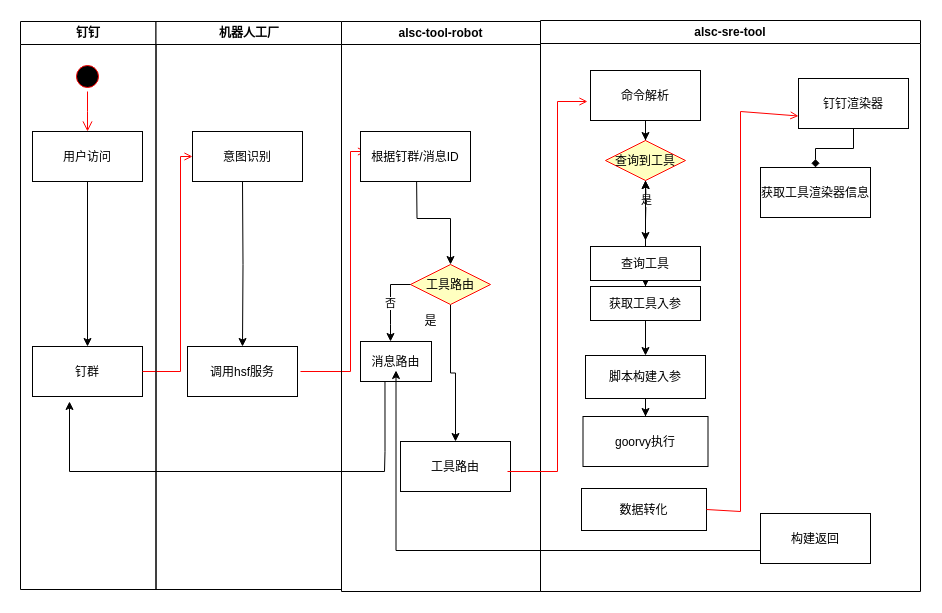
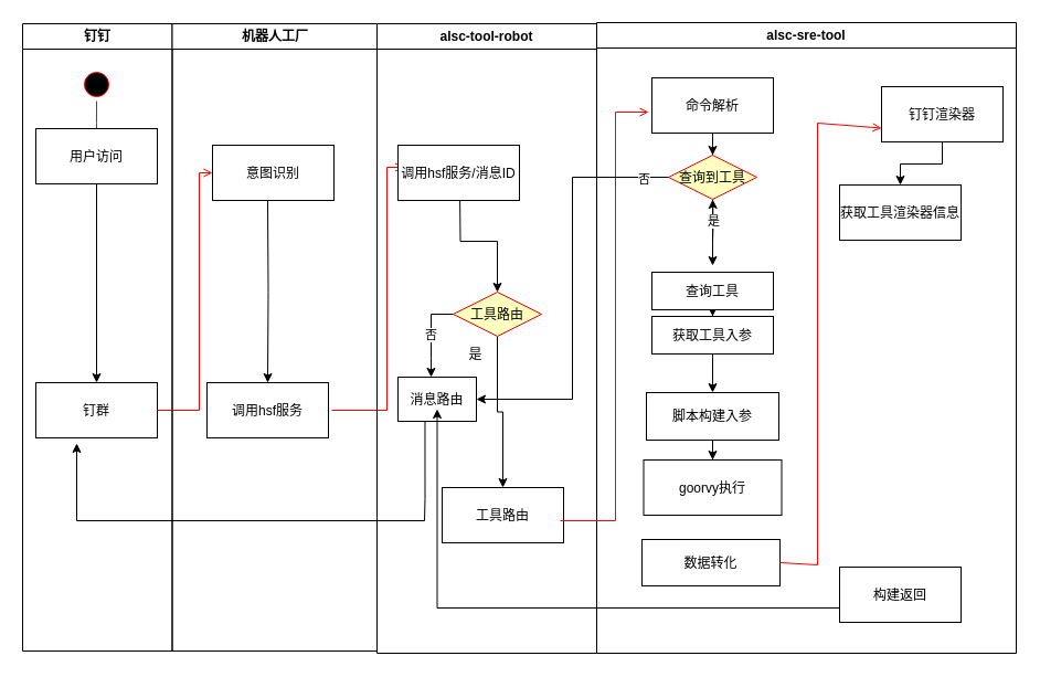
  <mxCell id="0" />
  <mxCell id="1" parent="0" />
  <mxCell id="2" value="钉钉" style="swimlane;whiteSpace=wrap" parent="1" vertex="1"><mxGeometry x="20" y="21" width="135.5" height="568" as="geometry" /></mxCell>
  <mxCell id="3" value="" style="ellipse;shape=startState;fillColor=#000000;strokeColor=#ff0000;" parent="2" vertex="1"><mxGeometry x="52" y="40" width="30" height="30" as="geometry" /></mxCell>
  <mxCell id="4" value="" style="edgeStyle=elbowEdgeStyle;elbow=horizontal;verticalAlign=bottom;endArrow=open;endSize=8;strokeColor=#FF0000;endFill=1;rounded=0" parent="2" source="3" edge="1"><mxGeometry x="52" y="40" as="geometry"><mxPoint x="67" y="110" as="targetPoint" /></mxGeometry></mxCell>
  <mxCell id="5" style="edgeStyle=orthogonalEdgeStyle;rounded=0;orthogonalLoop=1;jettySize=auto;html=1;" edge="1" parent="2" source="6" target="7"><mxGeometry relative="1" as="geometry" /></mxCell>
- <mxCell id="6" value="用户访问" style="" parent="2" vertex="1"><mxGeometry x="12" y="110" width="110" height="50" as="geometry" /></mxCell>
+ <mxCell id="6" value="用户访问" style="" parent="2" vertex="1"><mxGeometry x="12" y="95" width="110" height="50" as="geometry" /></mxCell>
  <mxCell id="7" value="钉群" style="" parent="2" vertex="1"><mxGeometry x="12" y="325" width="110" height="50" as="geometry" /></mxCell>
  <mxCell id="8" value="alsc-tool-robot" style="swimlane;whiteSpace=wrap" parent="1" vertex="1"><mxGeometry x="341" y="21" width="199" height="570" as="geometry" /></mxCell>
  <mxCell id="9" style="edgeStyle=orthogonalEdgeStyle;rounded=0;orthogonalLoop=1;jettySize=auto;html=1;entryX=0.5;entryY=0;entryDx=0;entryDy=0;" edge="1" parent="8" target="12"><mxGeometry relative="1" as="geometry"><mxPoint x="75" y="150" as="sourcePoint" /></mxGeometry></mxCell>
  <mxCell id="10" value="工具路由" style="" vertex="1" parent="8"><mxGeometry x="59" y="420" width="110" height="50" as="geometry" /></mxCell>
  <mxCell id="11" value="" style="edgeStyle=orthogonalEdgeStyle;rounded=0;orthogonalLoop=1;jettySize=auto;html=1;" edge="1" parent="8" source="12" target="10"><mxGeometry relative="1" as="geometry" /></mxCell>
  <mxCell id="12" value="工具路由" style="rhombus;fillColor=#ffffc0;strokeColor=#ff0000;" vertex="1" parent="8"><mxGeometry x="69" y="243" width="80" height="40" as="geometry" /></mxCell>
  <mxCell id="13" value="否" style="edgeStyle=orthogonalEdgeStyle;rounded=0;orthogonalLoop=1;jettySize=auto;html=1;" edge="1" parent="8" source="12"><mxGeometry relative="1" as="geometry"><mxPoint x="49" y="320" as="targetPoint" /></mxGeometry></mxCell>
  <mxCell id="14" value="消息路由" style="" vertex="1" parent="8"><mxGeometry x="19" y="320" width="71" height="40" as="geometry" /></mxCell>
  <mxCell id="15" value="" style="endArrow=open;strokeColor=#FF0000;endFill=1;rounded=0;entryX=0;entryY=0.5;entryDx=0;entryDy=0;" parent="1" source="7" target="18" edge="1"><mxGeometry relative="1" as="geometry"><Array as="points"><mxPoint x="180" y="371" /><mxPoint x="180" y="156" /></Array></mxGeometry></mxCell>
  <mxCell id="16" value="" style="endArrow=open;strokeColor=#FF0000;endFill=1;rounded=0;entryX=0;entryY=0.5;entryDx=0;entryDy=0;" edge="1" parent="1"><mxGeometry relative="1" as="geometry"><mxPoint x="300" y="371" as="sourcePoint" /><mxPoint x="365.5" y="151" as="targetPoint" /><Array as="points"><mxPoint x="350" y="371" /><mxPoint x="350" y="151" /></Array></mxGeometry></mxCell>
  <mxCell id="17" value="机器人工厂" style="swimlane;whiteSpace=wrap" vertex="1" parent="1"><mxGeometry x="155.5" y="21" width="185.5" height="568" as="geometry" /></mxCell>
  <mxCell id="18" value="意图识别" style="" vertex="1" parent="17"><mxGeometry x="36.5" y="110" width="110" height="50" as="geometry" /></mxCell>
  <mxCell id="19" style="edgeStyle=orthogonalEdgeStyle;rounded=0;orthogonalLoop=1;jettySize=auto;html=1;" edge="1" parent="17" target="20"><mxGeometry relative="1" as="geometry"><mxPoint x="86.5" y="160" as="sourcePoint" /></mxGeometry></mxCell>
  <mxCell id="20" value="调用hsf服务" style="" vertex="1" parent="17"><mxGeometry x="31.5" y="325" width="110" height="50" as="geometry" /></mxCell>
- <mxCell id="21" value="根据钉群/消息ID" style="" vertex="1" parent="1"><mxGeometry x="360" y="131" width="110" height="50" as="geometry" /></mxCell>
+ <mxCell id="21" value="调用hsf服务/消息ID" style="" vertex="1" parent="1"><mxGeometry x="360" y="131" width="110" height="50" as="geometry" /></mxCell>
  <mxCell id="22" value="alsc-sre-tool" style="swimlane;whiteSpace=wrap" vertex="1" parent="1"><mxGeometry x="540" y="20" width="380" height="571" as="geometry" /></mxCell>
  <mxCell id="23" value="" style="edgeStyle=orthogonalEdgeStyle;rounded=0;orthogonalLoop=1;jettySize=auto;html=1;" edge="1" parent="22" source="24" target="26"><mxGeometry relative="1" as="geometry" /></mxCell>
  <mxCell id="24" value="命令解析" style="" vertex="1" parent="22"><mxGeometry x="50" y="50" width="110" height="50" as="geometry" /></mxCell>
  <mxCell id="25" value="" style="edgeStyle=orthogonalEdgeStyle;rounded=0;orthogonalLoop=1;jettySize=auto;html=1;" edge="1" parent="22" source="26"><mxGeometry relative="1" as="geometry"><mxPoint x="105" y="220" as="targetPoint" /></mxGeometry></mxCell>
  <mxCell id="26" value="查询到工具" style="rhombus;fillColor=#ffffc0;strokeColor=#ff0000;" vertex="1" parent="22"><mxGeometry x="65" y="120" width="80" height="40" as="geometry" /></mxCell>
  <mxCell id="27" value="是" style="edgeStyle=orthogonalEdgeStyle;rounded=0;orthogonalLoop=1;jettySize=auto;html=1;" edge="1" parent="22" target="26"><mxGeometry relative="1" as="geometry"><mxPoint x="105" y="200" as="sourcePoint" /></mxGeometry></mxCell>
- <mxCell id="28" value="" style="edgeStyle=orthogonalEdgeStyle;rounded=0;orthogonalLoop=1;jettySize=auto;html=1;" edge="1" parent="22" source="30" target="26"><mxGeometry relative="1" as="geometry"><Array as="points"><mxPoint x="105" y="200" /><mxPoint x="105" y="200" /></Array></mxGeometry></mxCell>
  <mxCell id="29" value="" style="edgeStyle=orthogonalEdgeStyle;rounded=0;orthogonalLoop=1;jettySize=auto;html=1;" edge="1" parent="22" source="30" target="32"><mxGeometry relative="1" as="geometry" /></mxCell>
  <mxCell id="30" value="查询工具" style="" vertex="1" parent="22"><mxGeometry x="50" y="226" width="110" height="34" as="geometry" /></mxCell>
  <mxCell id="31" value="" style="edgeStyle=orthogonalEdgeStyle;rounded=0;orthogonalLoop=1;jettySize=auto;html=1;" edge="1" parent="22" source="32" target="34"><mxGeometry relative="1" as="geometry" /></mxCell>
  <mxCell id="32" value="获取工具入参" style="" vertex="1" parent="22"><mxGeometry x="50" y="266" width="110" height="34" as="geometry" /></mxCell>
  <mxCell id="33" value="" style="edgeStyle=orthogonalEdgeStyle;rounded=0;orthogonalLoop=1;jettySize=auto;html=1;" edge="1" parent="22" source="34" target="35"><mxGeometry relative="1" as="geometry" /></mxCell>
  <mxCell id="34" value="脚本构建入参" style="whiteSpace=wrap;html=1;" vertex="1" parent="22"><mxGeometry x="45" y="335" width="120" height="43" as="geometry" /></mxCell>
  <mxCell id="35" value="goorvy执行" style="" vertex="1" parent="22"><mxGeometry x="42.5" y="396" width="125" height="50" as="geometry" /></mxCell>
  <mxCell id="36" value="数据转化" style="" vertex="1" parent="22"><mxGeometry x="41" y="468" width="125" height="42" as="geometry" /></mxCell>
- <mxCell id="37" value="" style="edgeStyle=orthogonalEdgeStyle;rounded=0;orthogonalLoop=1;jettySize=auto;html=1;endArrow=diamond;" edge="1" parent="22" source="38" target="39"><mxGeometry relative="1" as="geometry" /></mxCell>
+ <mxCell id="37" value="" style="edgeStyle=orthogonalEdgeStyle;rounded=0;orthogonalLoop=1;jettySize=auto;html=1;" edge="1" parent="22" source="38" target="39"><mxGeometry relative="1" as="geometry" /></mxCell>
  <mxCell id="38" value="钉钉渲染器" style="" vertex="1" parent="22"><mxGeometry x="258" y="58" width="110" height="50" as="geometry" /></mxCell>
  <mxCell id="39" value="获取工具渲染器信息" style="" vertex="1" parent="22"><mxGeometry x="220" y="147" width="110" height="50" as="geometry" /></mxCell>
  <mxCell id="40" value="" style="endArrow=open;strokeColor=#FF0000;endFill=1;rounded=0;entryX=0;entryY=0.75;entryDx=0;entryDy=0;exitX=1;exitY=0.5;exitDx=0;exitDy=0;" edge="1" parent="22" source="36" target="38"><mxGeometry relative="1" as="geometry"><mxPoint x="160" y="507" as="sourcePoint" /><mxPoint x="240" y="117" as="targetPoint" /><Array as="points"><mxPoint x="200" y="491" /><mxPoint x="200" y="91" /></Array></mxGeometry></mxCell>
  <mxCell id="41" value="是" style="text;html=1;align=center;verticalAlign=middle;resizable=0;points=[];autosize=1;strokeColor=none;" vertex="1" parent="1"><mxGeometry x="415" y="311" width="30" height="20" as="geometry" /></mxCell>
  <mxCell id="42" value="" style="edgeStyle=orthogonalEdgeStyle;rounded=0;orthogonalLoop=1;jettySize=auto;html=1;" edge="1" parent="1"><mxGeometry relative="1" as="geometry"><mxPoint x="384.483" y="381" as="sourcePoint" /><mxPoint x="69" y="401" as="targetPoint" /><Array as="points"><mxPoint x="384" y="451" /><mxPoint x="384" y="471" /><mxPoint x="69" y="471" /></Array></mxGeometry></mxCell>
  <mxCell id="43" value="" style="endArrow=open;strokeColor=#FF0000;endFill=1;rounded=0;" edge="1" parent="1"><mxGeometry relative="1" as="geometry"><mxPoint x="507" y="471" as="sourcePoint" /><mxPoint x="587" y="101" as="targetPoint" /><Array as="points"><mxPoint x="557" y="471" /><mxPoint x="557" y="101" /></Array></mxGeometry></mxCell>
  <mxCell id="44" value="" style="edgeStyle=orthogonalEdgeStyle;rounded=0;orthogonalLoop=1;jettySize=auto;html=1;entryX=0.5;entryY=1;entryDx=0;entryDy=0;" edge="1" parent="1"><mxGeometry relative="1" as="geometry"><mxPoint x="760" y="550" as="sourcePoint" /><mxPoint x="395.5" y="370" as="targetPoint" /><Array as="points"><mxPoint x="395" y="550" /></Array></mxGeometry></mxCell>
  <mxCell id="45" value="构建返回" style="" vertex="1" parent="1"><mxGeometry x="760" y="513" width="110" height="50" as="geometry" /></mxCell>
+ <mxCell id="46" value="" style="edgeStyle=orthogonalEdgeStyle;rounded=0;orthogonalLoop=1;jettySize=auto;html=1;entryX=1;entryY=0.5;entryDx=0;entryDy=0;" edge="1" parent="1" source="26" target="14"><mxGeometry relative="1" as="geometry"><mxPoint x="545" y="164" as="targetPoint" /></mxGeometry></mxCell>
+ <mxCell id="47" value="否" style="edgeLabel;html=1;align=center;verticalAlign=middle;resizable=0;points=[];" vertex="1" connectable="0" parent="46"><mxGeometry x="-0.875" y="1" relative="1" as="geometry"><mxPoint as="offset" /></mxGeometry></mxCell>
